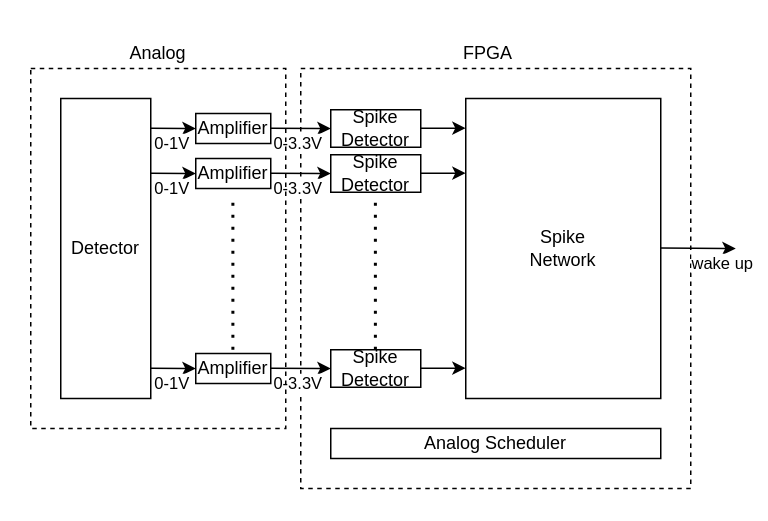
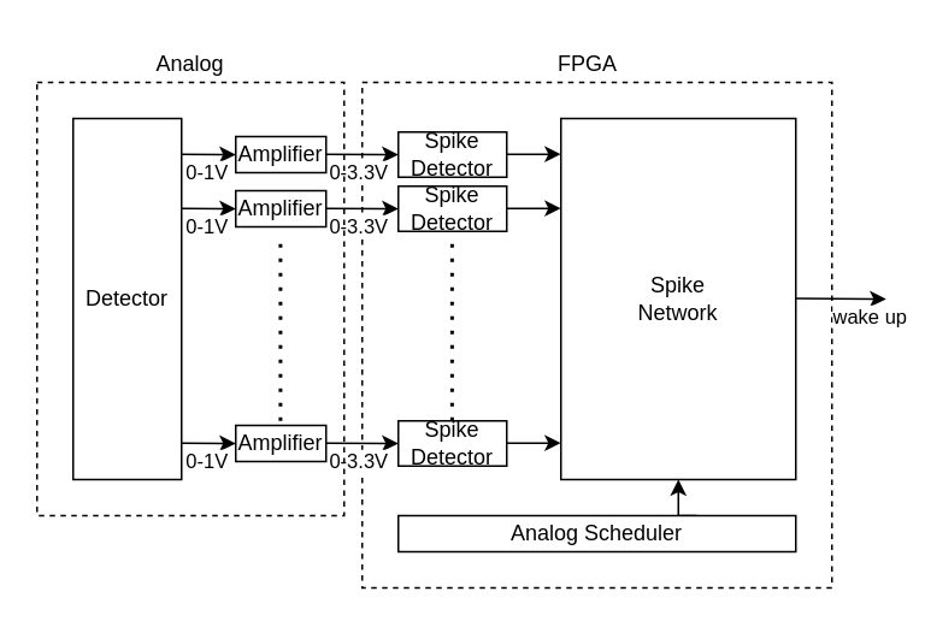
  <mxCell id="0" />
  <mxCell id="1" parent="0" />
  <mxCell id="2" value="" style="rounded=0;whiteSpace=wrap;html=1;fillColor=none;dashed=1;" parent="1" vertex="1"><mxGeometry x="200" y="45" width="260" height="280" as="geometry" /></mxCell>
  <mxCell id="3" value="Detector" style="rounded=0;whiteSpace=wrap;html=1;" parent="1" vertex="1"><mxGeometry x="40" y="65" width="60" height="200" as="geometry" /></mxCell>
  <mxCell id="4" value="Amplifier" style="rounded=0;whiteSpace=wrap;html=1;" parent="1" vertex="1"><mxGeometry x="130" y="75" width="50" height="20" as="geometry" /></mxCell>
  <mxCell id="5" value="Amplifier" style="rounded=0;whiteSpace=wrap;html=1;" parent="1" vertex="1"><mxGeometry x="130" y="105" width="50" height="20" as="geometry" /></mxCell>
  <mxCell id="6" value="Amplifier" style="rounded=0;whiteSpace=wrap;html=1;" parent="1" vertex="1"><mxGeometry x="130" y="235" width="50" height="20" as="geometry" /></mxCell>
  <mxCell id="7" value="" style="endArrow=classic;html=1;rounded=0;entryX=0;entryY=0.5;entryDx=0;entryDy=0;" parent="1" target="6" edge="1"><mxGeometry width="50" height="50" relative="1" as="geometry"><mxPoint x="100" y="244.76" as="sourcePoint" /><mxPoint x="120" y="244.76" as="targetPoint" /></mxGeometry></mxCell>
  <mxCell id="8" value="0-1V" style="edgeLabel;html=1;align=center;verticalAlign=middle;resizable=0;points=[];" parent="7" vertex="1" connectable="0"><mxGeometry x="-0.138" y="-2" relative="1" as="geometry"><mxPoint x="1" y="8" as="offset" /></mxGeometry></mxCell>
  <mxCell id="9" value="" style="endArrow=classic;html=1;rounded=0;entryX=0;entryY=0.5;entryDx=0;entryDy=0;" parent="1" edge="1"><mxGeometry width="50" height="50" relative="1" as="geometry"><mxPoint x="100" y="114.76" as="sourcePoint" /><mxPoint x="130" y="115" as="targetPoint" /></mxGeometry></mxCell>
  <mxCell id="10" value="0-1V" style="edgeLabel;html=1;align=center;verticalAlign=middle;resizable=0;points=[];" parent="9" vertex="1" connectable="0"><mxGeometry x="-0.138" y="-2" relative="1" as="geometry"><mxPoint x="1" y="8" as="offset" /></mxGeometry></mxCell>
  <mxCell id="11" value="" style="endArrow=classic;html=1;rounded=0;entryX=0;entryY=0.5;entryDx=0;entryDy=0;" parent="1" edge="1"><mxGeometry width="50" height="50" relative="1" as="geometry"><mxPoint x="100" y="84.76" as="sourcePoint" /><mxPoint x="130" y="85" as="targetPoint" /></mxGeometry></mxCell>
  <mxCell id="12" value="0-1V" style="edgeLabel;html=1;align=center;verticalAlign=middle;resizable=0;points=[];" parent="11" vertex="1" connectable="0"><mxGeometry x="-0.138" y="-2" relative="1" as="geometry"><mxPoint x="1" y="8" as="offset" /></mxGeometry></mxCell>
  <mxCell id="13" value="" style="endArrow=classic;html=1;rounded=0;" parent="1" edge="1"><mxGeometry width="50" height="50" relative="1" as="geometry"><mxPoint x="180" y="84.76" as="sourcePoint" /><mxPoint x="220" y="85" as="targetPoint" /></mxGeometry></mxCell>
  <mxCell id="14" value="0-3.3V" style="edgeLabel;html=1;align=center;verticalAlign=middle;resizable=0;points=[];" parent="13" vertex="1" connectable="0"><mxGeometry x="-0.138" y="-2" relative="1" as="geometry"><mxPoint x="1" y="8" as="offset" /></mxGeometry></mxCell>
  <mxCell id="15" value="" style="endArrow=classic;html=1;rounded=0;" parent="1" edge="1"><mxGeometry width="50" height="50" relative="1" as="geometry"><mxPoint x="180" y="114.76" as="sourcePoint" /><mxPoint x="220" y="115" as="targetPoint" /></mxGeometry></mxCell>
  <mxCell id="16" value="0-3.3V" style="edgeLabel;html=1;align=center;verticalAlign=middle;resizable=0;points=[];" parent="15" vertex="1" connectable="0"><mxGeometry x="-0.138" y="-2" relative="1" as="geometry"><mxPoint x="1" y="8" as="offset" /></mxGeometry></mxCell>
  <mxCell id="17" value="" style="endArrow=classic;html=1;rounded=0;" parent="1" edge="1"><mxGeometry width="50" height="50" relative="1" as="geometry"><mxPoint x="180" y="244.76" as="sourcePoint" /><mxPoint x="220" y="245" as="targetPoint" /></mxGeometry></mxCell>
  <mxCell id="18" value="0-3.3V" style="edgeLabel;html=1;align=center;verticalAlign=middle;resizable=0;points=[];" parent="17" vertex="1" connectable="0"><mxGeometry x="-0.138" y="-2" relative="1" as="geometry"><mxPoint x="1" y="8" as="offset" /></mxGeometry></mxCell>
  <mxCell id="19" value="Spike Detector" style="rounded=0;whiteSpace=wrap;html=1;" parent="1" vertex="1"><mxGeometry x="220" y="232.5" width="60" height="25" as="geometry" /></mxCell>
  <mxCell id="20" value="Spike Detector" style="rounded=0;whiteSpace=wrap;html=1;" parent="1" vertex="1"><mxGeometry x="220" y="102.5" width="60" height="25" as="geometry" /></mxCell>
  <mxCell id="21" value="Spike Detector" style="rounded=0;whiteSpace=wrap;html=1;" parent="1" vertex="1"><mxGeometry x="220" y="72.5" width="60" height="25" as="geometry" /></mxCell>
  <mxCell id="22" value="&lt;div&gt;Spike&lt;/div&gt;&lt;div&gt;Network&lt;/div&gt;" style="rounded=0;whiteSpace=wrap;html=1;" parent="1" vertex="1"><mxGeometry x="310" y="65" width="130" height="200" as="geometry" /></mxCell>
+ <mxCell id="23" style="edgeStyle=orthogonalEdgeStyle;rounded=0;orthogonalLoop=1;jettySize=auto;html=1;exitX=0.75;exitY=0;exitDx=0;exitDy=0;entryX=0.5;entryY=1;entryDx=0;entryDy=0;" parent="1" source="24" target="22" edge="1"><mxGeometry relative="1" as="geometry" /></mxCell>
  <mxCell id="24" value="Analog Scheduler" style="rounded=0;whiteSpace=wrap;html=1;" parent="1" vertex="1"><mxGeometry x="220" y="285" width="220" height="20" as="geometry" /></mxCell>
  <mxCell id="25" value="" style="endArrow=classic;html=1;rounded=0;" parent="1" edge="1"><mxGeometry width="50" height="50" relative="1" as="geometry"><mxPoint x="280" y="244.76" as="sourcePoint" /><mxPoint x="310" y="244.76" as="targetPoint" /></mxGeometry></mxCell>
  <mxCell id="26" value="" style="endArrow=classic;html=1;rounded=0;" parent="1" edge="1"><mxGeometry width="50" height="50" relative="1" as="geometry"><mxPoint x="280" y="114.76" as="sourcePoint" /><mxPoint x="310" y="114.76" as="targetPoint" /></mxGeometry></mxCell>
  <mxCell id="27" value="" style="endArrow=classic;html=1;rounded=0;" parent="1" edge="1"><mxGeometry width="50" height="50" relative="1" as="geometry"><mxPoint x="280" y="84.76" as="sourcePoint" /><mxPoint x="310" y="84.76" as="targetPoint" /></mxGeometry></mxCell>
  <mxCell id="28" value="FPGA" style="text;html=1;align=center;verticalAlign=middle;whiteSpace=wrap;rounded=0;" parent="1" vertex="1"><mxGeometry x="295" y="20" width="60" height="30" as="geometry" /></mxCell>
  <mxCell id="29" value="" style="rounded=0;whiteSpace=wrap;html=1;fillColor=none;dashed=1;" parent="1" vertex="1"><mxGeometry x="20" y="45" width="170" height="240" as="geometry" /></mxCell>
  <mxCell id="30" value="Analog" style="text;html=1;align=center;verticalAlign=middle;whiteSpace=wrap;rounded=0;" parent="1" vertex="1"><mxGeometry x="75" y="20" width="60" height="30" as="geometry" /></mxCell>
  <mxCell id="31" value="" style="endArrow=none;dashed=1;html=1;dashPattern=1 3;strokeWidth=2;rounded=0;" parent="1" edge="1"><mxGeometry width="50" height="50" relative="1" as="geometry"><mxPoint x="154.76" y="232.5" as="sourcePoint" /><mxPoint x="154.76" y="130" as="targetPoint" /></mxGeometry></mxCell>
  <mxCell id="32" value="" style="endArrow=none;dashed=1;html=1;dashPattern=1 3;strokeWidth=2;rounded=0;" parent="1" edge="1"><mxGeometry width="50" height="50" relative="1" as="geometry"><mxPoint x="249.76" y="232.5" as="sourcePoint" /><mxPoint x="249.76" y="130" as="targetPoint" /></mxGeometry></mxCell>
  <mxCell id="33" value="" style="endArrow=classic;html=1;rounded=0;" edge="1" parent="1"><mxGeometry width="50" height="50" relative="1" as="geometry"><mxPoint x="440" y="164.71" as="sourcePoint" /><mxPoint x="490" y="165" as="targetPoint" /></mxGeometry></mxCell>
  <mxCell id="34" value="wake up" style="edgeLabel;html=1;align=center;verticalAlign=middle;resizable=0;points=[];" vertex="1" connectable="0" parent="33"><mxGeometry x="0.205" y="1" relative="1" as="geometry"><mxPoint x="10" y="11" as="offset" /></mxGeometry></mxCell>
